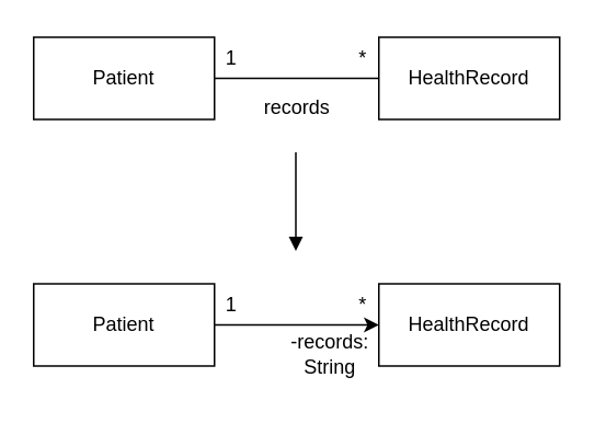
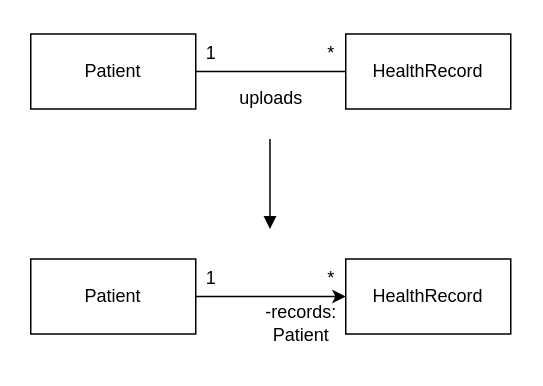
  <mxCell id="0" />
  <mxCell id="1" parent="0" />
  <mxCell id="2" value="Patient" style="html=1;whiteSpace=wrap;" vertex="1" parent="1"><mxGeometry x="20" y="22" width="110" height="50" as="geometry" /></mxCell>
  <mxCell id="3" value="HealthRecord" style="html=1;whiteSpace=wrap;" vertex="1" parent="1"><mxGeometry x="230" y="22" width="110" height="50" as="geometry" /></mxCell>
  <mxCell id="4" value="" style="line;strokeWidth=1;fillColor=none;align=left;verticalAlign=middle;spacingTop=-1;spacingLeft=3;spacingRight=3;rotatable=0;labelPosition=right;points=[];portConstraint=eastwest;strokeColor=inherit;" vertex="1" parent="1"><mxGeometry x="130" y="43" width="100" height="8" as="geometry" /></mxCell>
  <mxCell id="5" value="*" style="text;html=1;align=center;verticalAlign=middle;resizable=0;points=[];autosize=1;strokeColor=none;fillColor=none;" vertex="1" parent="1"><mxGeometry x="205" y="20" width="30" height="30" as="geometry" /></mxCell>
  <mxCell id="6" value="1" style="text;html=1;align=center;verticalAlign=middle;resizable=0;points=[];autosize=1;strokeColor=none;fillColor=none;" vertex="1" parent="1"><mxGeometry x="125" y="20" width="30" height="30" as="geometry" /></mxCell>
- <mxCell id="7" value="records" style="text;html=1;align=center;verticalAlign=middle;resizable=0;points=[];autosize=1;strokeColor=none;fillColor=none;" vertex="1" parent="1"><mxGeometry x="145" y="50" width="70" height="30" as="geometry" /></mxCell>
+ <mxCell id="7" value="uploads" style="text;html=1;align=center;verticalAlign=middle;resizable=0;points=[];autosize=1;strokeColor=none;fillColor=none;" vertex="1" parent="1"><mxGeometry x="145" y="50" width="70" height="30" as="geometry" /></mxCell>
  <mxCell id="8" value="" style="html=1;verticalAlign=bottom;labelBackgroundColor=none;endArrow=block;endFill=1;rounded=0;" edge="1" parent="1"><mxGeometry width="160" relative="1" as="geometry"><mxPoint x="179.5" y="92" as="sourcePoint" /><mxPoint x="179.5" y="152" as="targetPoint" /></mxGeometry></mxCell>
  <mxCell id="9" style="edgeStyle=orthogonalEdgeStyle;rounded=0;orthogonalLoop=1;jettySize=auto;html=1;exitX=1;exitY=0.5;exitDx=0;exitDy=0;entryX=0;entryY=0.5;entryDx=0;entryDy=0;" edge="1" parent="1" source="10" target="11"><mxGeometry relative="1" as="geometry" /></mxCell>
  <mxCell id="10" value="Patient" style="html=1;whiteSpace=wrap;" vertex="1" parent="1"><mxGeometry x="20" y="172" width="110" height="50" as="geometry" /></mxCell>
  <mxCell id="11" value="HealthRecord" style="html=1;whiteSpace=wrap;" vertex="1" parent="1"><mxGeometry x="230" y="172" width="110" height="50" as="geometry" /></mxCell>
  <mxCell id="12" value="1" style="text;html=1;align=center;verticalAlign=middle;resizable=0;points=[];autosize=1;strokeColor=none;fillColor=none;" vertex="1" parent="1"><mxGeometry x="125" y="170" width="30" height="30" as="geometry" /></mxCell>
  <mxCell id="13" value="*" style="text;html=1;align=center;verticalAlign=middle;resizable=0;points=[];autosize=1;strokeColor=none;fillColor=none;" vertex="1" parent="1"><mxGeometry x="205" y="170" width="30" height="30" as="geometry" /></mxCell>
- <mxCell id="14" value="-records:&lt;div&gt;String&lt;/div&gt;" style="text;html=1;align=center;verticalAlign=middle;resizable=0;points=[];autosize=1;strokeColor=none;fillColor=none;" vertex="1" parent="1"><mxGeometry x="165" y="195" width="70" height="40" as="geometry" /></mxCell>
+ <mxCell id="14" value="-records:&lt;div&gt;Patient&lt;/div&gt;" style="text;html=1;align=center;verticalAlign=middle;resizable=0;points=[];autosize=1;strokeColor=none;fillColor=none;" vertex="1" parent="1"><mxGeometry x="165" y="195" width="70" height="40" as="geometry" /></mxCell>
